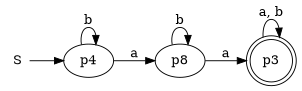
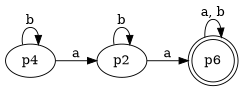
  digraph {
    rankdir=LR
-   S [height=.0 shape=none width=.0]
    n2 [label=p4]
-   n3 [label=p8]
-   n4 [label=p3 shape=doublecircle]
-   S -> n2
+   n3 [label=p2]
+   n4 [label=p6 shape=doublecircle]
    n2 -> n2 [label=b]
    n2 -> n3 [label=a]
    n3 -> n3 [label=b]
    n3 -> n4 [label=a]
    n4 -> n4 [label="a, b"]
  }
